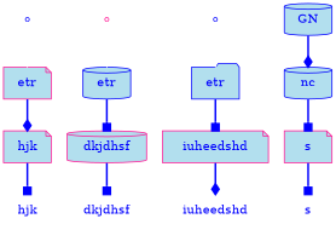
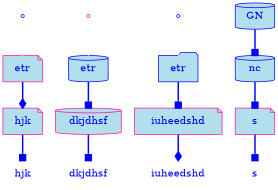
  digraph {
    node [fillcolor=lightblue2 fontcolor=blue shape=plaintext color=blue style=filled]
    edge [arrowhead=box color=blue fontcolor=blue minlen=1 style=bold]
    n1 [height=0.50 label=hjk width=0.75 style=""]
    n2 [color=deeppink height=0.50 label=hjk shape=note width=0.75]
    n3 [color=deeppink height=0.50 label=etr shape=note width=0.75]
    n4 [height=0.50 label=dkjdhsf width=0.89 style=""]
    n5 [color=deeppink height=0.50 label=dkjdhsf shape=cylinder width=1.25]
    n6 [height=0.50 label=etr shape=cylinder width=0.75]
    n7 [height=0.50 label=iuheedshd width=1.19 style=""]
    n8 [color=deeppink height=0.50 label=iuheedshd shape=note width=1.67]
    n9 [height=0.50 label=etr shape=folder width=0.75]
    n10 [height=0.50 label=s width=0.75 color=deeppink style=""]
    n11 [color=deeppink height=0.50 label=s shape=note width=0.75]
    n12 [height=0.50 label=nc shape=cylinder width=0.75]
    n13 [arrowhead=doubleoctagon height=0.50 label=GN width=0.75 shape=cylinder]
    "mc1s1_P11#pos#empty" [fillcolor=white fontcolor=white height=0.06 shape=point width=0.06 style=""]
    "mc1s1_P36#pos#empty" [color=deeppink fillcolor=white fontcolor=white height=0.06 shape=point width=0.06 style=""]
    "mc1s1_P61#pos#empty" [fillcolor=white fontcolor=white height=0.06 shape=point width=0.06 style=""]
    n2 -> n1
    n3 -> n2 [arrowhead=diamond]
    n5 -> n4
    n6 -> n5
    n8 -> n7 [arrowhead=diamond]
    n9 -> n8
    n11 -> n10
    n12 -> n11
-   n13 -> n12 [shape=normal arrowhead=diamond]
+   n13 -> n12 [shape=normal]
    "mc1s1_P11#pos#empty" -> n3 [color=white fontcolor=white shape=none arrowhead="" style=""]
    "mc1s1_P36#pos#empty" -> n6 [color=white fontcolor=white shape=none arrowhead="" style=""]
    "mc1s1_P61#pos#empty" -> n9 [color=white fontcolor=white shape=none arrowhead="" style=""]
  }
